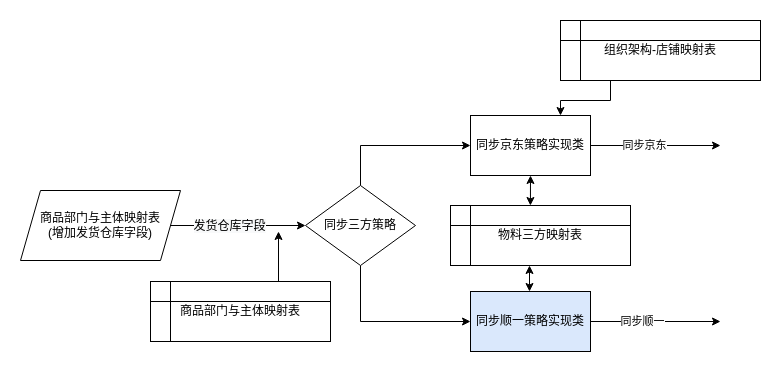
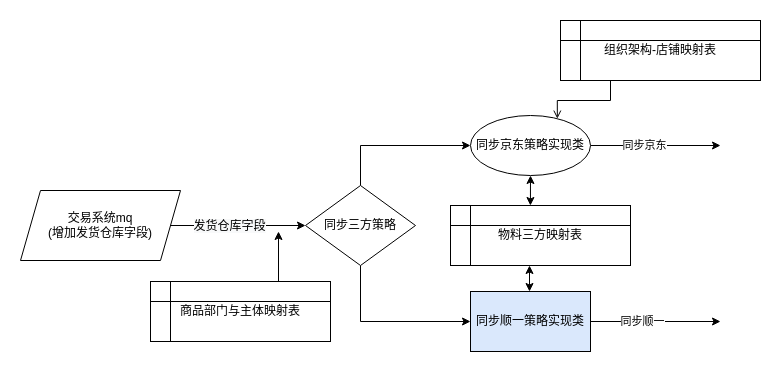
  <mxCell id="0" />
  <mxCell id="1" parent="0" />
  <mxCell id="2" style="edgeStyle=orthogonalEdgeStyle;rounded=0;orthogonalLoop=1;jettySize=auto;html=1;exitX=1;exitY=0.5;exitDx=0;exitDy=0;entryX=0;entryY=0.5;entryDx=0;entryDy=0;" parent="1" source="4" target="7" edge="1"><mxGeometry relative="1" as="geometry" /></mxCell>
  <mxCell id="3" value="&lt;span style=&quot;font-size: 12px ; background-color: rgb(248 , 249 , 250)&quot;&gt;发货仓库字段&lt;/span&gt;" style="edgeLabel;html=1;align=center;verticalAlign=middle;resizable=0;points=[];" parent="2" vertex="1" connectable="0"><mxGeometry x="-0.25" y="-1" relative="1" as="geometry"><mxPoint x="7" y="-1" as="offset" /></mxGeometry></mxCell>
- <mxCell id="4" value="商品部门与主体映射表&lt;br&gt;(增加发货仓库字段)" style="shape=parallelogram;perimeter=parallelogramPerimeter;whiteSpace=wrap;html=1;fixedSize=1;" parent="1" vertex="1"><mxGeometry x="20" y="190" width="160" height="70" as="geometry" /></mxCell>
+ <mxCell id="4" value="交易系统mq&lt;br&gt;(增加发货仓库字段)" style="shape=parallelogram;perimeter=parallelogramPerimeter;whiteSpace=wrap;html=1;fixedSize=1;" parent="1" vertex="1"><mxGeometry x="20" y="190" width="160" height="70" as="geometry" /></mxCell>
  <mxCell id="5" style="edgeStyle=orthogonalEdgeStyle;rounded=0;orthogonalLoop=1;jettySize=auto;html=1;exitX=0.5;exitY=1;exitDx=0;exitDy=0;entryX=0;entryY=0.5;entryDx=0;entryDy=0;" parent="1" source="7" target="13" edge="1"><mxGeometry relative="1" as="geometry" /></mxCell>
  <mxCell id="6" style="edgeStyle=orthogonalEdgeStyle;rounded=0;orthogonalLoop=1;jettySize=auto;html=1;exitX=0.5;exitY=0;exitDx=0;exitDy=0;entryX=0;entryY=0.5;entryDx=0;entryDy=0;" parent="1" source="7" target="10" edge="1"><mxGeometry relative="1" as="geometry" /></mxCell>
  <mxCell id="7" value="同步三方策略" style="rhombus;whiteSpace=wrap;html=1;" parent="1" vertex="1"><mxGeometry x="305" y="185" width="110" height="80" as="geometry" /></mxCell>
  <mxCell id="8" style="edgeStyle=orthogonalEdgeStyle;rounded=0;orthogonalLoop=1;jettySize=auto;html=1;exitX=1;exitY=0.5;exitDx=0;exitDy=0;" parent="1" source="10" edge="1"><mxGeometry relative="1" as="geometry"><mxPoint x="720" y="145" as="targetPoint" /></mxGeometry></mxCell>
  <mxCell id="9" value="同步京东" style="edgeLabel;html=1;align=center;verticalAlign=middle;resizable=0;points=[];" parent="8" vertex="1" connectable="0"><mxGeometry x="-0.185" y="1" relative="1" as="geometry"><mxPoint as="offset" /></mxGeometry></mxCell>
- <mxCell id="10" value="同步京东策略实现类" style="rounded=0;whiteSpace=wrap;html=1;" parent="1" vertex="1"><mxGeometry x="470" y="115" width="120" height="60" as="geometry" /></mxCell>
+ <mxCell id="10" value="同步京东策略实现类" style="ellipse;whiteSpace=wrap;html=1;" parent="1" vertex="1"><mxGeometry x="470" y="115" width="120" height="60" as="geometry" /></mxCell>
  <mxCell id="11" style="edgeStyle=orthogonalEdgeStyle;rounded=0;orthogonalLoop=1;jettySize=auto;html=1;exitX=1;exitY=0.5;exitDx=0;exitDy=0;" parent="1" source="13" edge="1"><mxGeometry relative="1" as="geometry"><mxPoint x="720" y="321" as="targetPoint" /></mxGeometry></mxCell>
  <mxCell id="12" value="同步顺一" style="edgeLabel;html=1;align=center;verticalAlign=middle;resizable=0;points=[];" parent="11" vertex="1" connectable="0"><mxGeometry x="-0.215" y="1" relative="1" as="geometry"><mxPoint as="offset" /></mxGeometry></mxCell>
  <mxCell id="13" value="同步顺一策略实现类" style="whiteSpace=wrap;html=1;fillColor=#dae8fc;" parent="1" vertex="1"><mxGeometry x="470" y="291" width="120" height="60" as="geometry" /></mxCell>
- <mxCell id="14" style="edgeStyle=orthogonalEdgeStyle;rounded=0;orthogonalLoop=1;jettySize=auto;html=1;exitX=0.25;exitY=1;exitDx=0;exitDy=0;entryX=0.75;entryY=0;entryDx=0;entryDy=0;" parent="1" source="15" target="10" edge="1"><mxGeometry relative="1" as="geometry" /></mxCell>
+ <mxCell id="14" style="edgeStyle=orthogonalEdgeStyle;rounded=0;orthogonalLoop=1;jettySize=auto;html=1;exitX=0.25;exitY=1;exitDx=0;exitDy=0;entryX=0.75;entryY=0;entryDx=0;entryDy=0;endArrow=open;" parent="1" source="15" target="10" edge="1"><mxGeometry relative="1" as="geometry" /></mxCell>
  <mxCell id="15" value="组织架构-店铺映射表" style="shape=internalStorage;whiteSpace=wrap;html=1;backgroundOutline=1;" parent="1" vertex="1"><mxGeometry x="560" y="20" width="200" height="60" as="geometry" /></mxCell>
  <mxCell id="16" value="物料三方映射表" style="shape=internalStorage;whiteSpace=wrap;html=1;backgroundOutline=1;" parent="1" vertex="1"><mxGeometry x="450" y="205" width="180" height="60" as="geometry" /></mxCell>
  <mxCell id="17" value="" style="endArrow=classic;startArrow=classic;html=1;entryX=0.5;entryY=1;entryDx=0;entryDy=0;exitX=0.444;exitY=0;exitDx=0;exitDy=0;exitPerimeter=0;" parent="1" source="16" target="10" edge="1"><mxGeometry width="50" height="50" relative="1" as="geometry"><mxPoint x="390" y="221" as="sourcePoint" /><mxPoint x="440" y="171" as="targetPoint" /></mxGeometry></mxCell>
  <mxCell id="18" value="" style="endArrow=classic;startArrow=classic;html=1;" parent="1" edge="1"><mxGeometry width="50" height="50" relative="1" as="geometry"><mxPoint x="529" y="291" as="sourcePoint" /><mxPoint x="529" y="265" as="targetPoint" /></mxGeometry></mxCell>
  <mxCell id="19" style="edgeStyle=orthogonalEdgeStyle;rounded=0;orthogonalLoop=1;jettySize=auto;html=1;exitX=0.5;exitY=0;exitDx=0;exitDy=0;" parent="1" edge="1"><mxGeometry relative="1" as="geometry"><mxPoint x="278" y="231" as="targetPoint" /><mxPoint x="278" y="281" as="sourcePoint" /></mxGeometry></mxCell>
  <mxCell id="20" value="商品部门与主体映射表" style="shape=internalStorage;whiteSpace=wrap;html=1;backgroundOutline=1;" parent="1" vertex="1"><mxGeometry x="150" y="281" width="180" height="60" as="geometry" /></mxCell>
